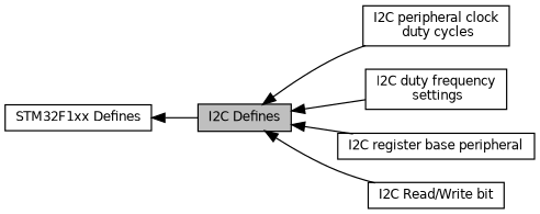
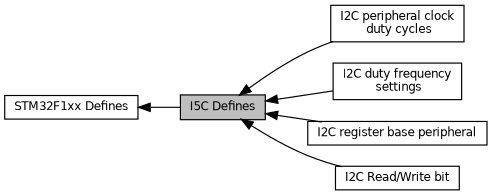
  digraph {
    rankdir=LR
    node [color=black fillcolor=white fontname=Helvetica fontsize=10 shape=record style=filled]
    edge [dir=back fontname=Helvetica fontsize=10 labelfontname=Helvetica labelfontsize=10 shape=plaintext style=solid]
    n1 [height=0.2 label="STM32F1xx Defines" width=0.4]
-   n2 [fillcolor=grey75 fontcolor=black height=0.2 label="I2C Defines" width=0.4]
+   n2 [fillcolor=grey75 fontcolor=black height=0.2 label="I5C Defines" width=0.4]
    n3 [height=0.2 label="I2C peripheral clock\l duty cycles" width=0.4]
    n4 [height=0.2 label="I2C duty frequency\l settings" width=0.4]
    n5 [height=0.2 label="I2C register base peripheral" width=0.4]
    n6 [height=0.2 label="I2C Read/Write bit" width=0.4]
    n1 -> n2
    n2 -> n3
    n2 -> n4
    n2 -> n5
    n2 -> n6
  }
